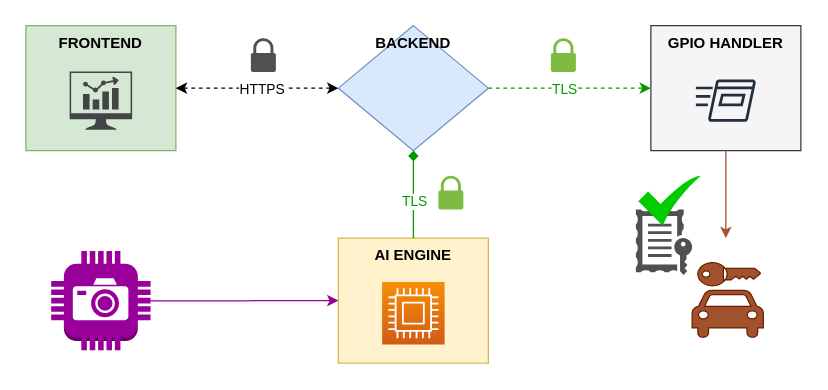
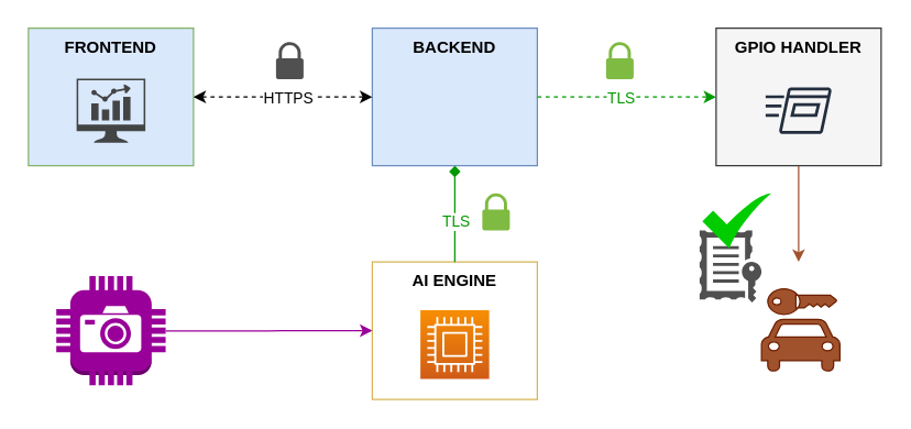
  <mxCell id="0" />
  <mxCell id="1" parent="0" />
  <mxCell id="2" value="" style="sketch=0;pointerEvents=1;shadow=0;dashed=0;html=1;strokeColor=none;fillColor=#505050;labelPosition=center;verticalLabelPosition=bottom;verticalAlign=top;outlineConnect=0;align=center;shape=mxgraph.office.concepts.license;" vertex="1" parent="1"><mxGeometry x="508" y="167" width="45" height="52.5" as="geometry" /></mxCell>
  <mxCell id="3" value="&lt;b&gt;GPIO HANDLER&lt;/b&gt;" style="rounded=0;whiteSpace=wrap;html=1;verticalAlign=top;fillColor=#f5f5f5;strokeColor=#36393d;" vertex="1" parent="1"><mxGeometry x="520" y="20" width="120" height="100" as="geometry" /></mxCell>
  <mxCell id="4" value="" style="group" vertex="1" connectable="0" parent="1"><mxGeometry x="20" y="20" width="120" height="100" as="geometry" /></mxCell>
- <mxCell id="5" value="&lt;b&gt;FRONTEND&lt;/b&gt;" style="rounded=0;whiteSpace=wrap;html=1;verticalAlign=top;fillColor=#d5e8d4;strokeColor=#82b366;" vertex="1" parent="4"><mxGeometry width="120" height="100" as="geometry" /></mxCell>
+ <mxCell id="5" value="&lt;b&gt;FRONTEND&lt;/b&gt;" style="rounded=0;whiteSpace=wrap;html=1;verticalAlign=top;fillColor=#dae8fc;strokeColor=#82b366;" vertex="1" parent="4"><mxGeometry width="120" height="100" as="geometry" /></mxCell>
  <mxCell id="6" value="" style="sketch=0;pointerEvents=1;shadow=0;dashed=0;html=1;strokeColor=none;fillColor=#434445;aspect=fixed;labelPosition=center;verticalLabelPosition=bottom;verticalAlign=top;align=center;outlineConnect=0;shape=mxgraph.vvd.nsx_dashboard;" vertex="1" parent="4"><mxGeometry x="35" y="36.75" width="50" height="46.5" as="geometry" /></mxCell>
  <mxCell id="7" value="" style="group" vertex="1" connectable="0" parent="1"><mxGeometry x="270" y="20" width="120" height="100" as="geometry" /></mxCell>
- <mxCell id="8" value="&lt;b&gt;BACKEND&lt;/b&gt;" style="rhombus;whiteSpace=wrap;html=1;verticalAlign=top;fillColor=#dae8fc;strokeColor=#6c8ebf;" vertex="1" parent="7"><mxGeometry width="120" height="100" as="geometry" /></mxCell>
+ <mxCell id="8" value="&lt;b&gt;BACKEND&lt;/b&gt;" style="rounded=0;whiteSpace=wrap;html=1;verticalAlign=top;fillColor=#dae8fc;strokeColor=#6c8ebf;" vertex="1" parent="7"><mxGeometry width="120" height="100" as="geometry" /></mxCell>
  <mxCell id="9" style="edgeStyle=orthogonalEdgeStyle;rounded=0;orthogonalLoop=1;jettySize=auto;html=1;entryX=0;entryY=0.5;entryDx=0;entryDy=0;startArrow=classic;startFill=1;dashed=1;" edge="1" parent="1" source="5" target="8"><mxGeometry relative="1" as="geometry" /></mxCell>
  <mxCell id="10" value="HTTPS" style="edgeLabel;html=1;align=center;verticalAlign=middle;resizable=0;points=[];" vertex="1" connectable="0" parent="9"><mxGeometry x="-0.145" y="-1" relative="1" as="geometry"><mxPoint x="12" y="-1" as="offset" /></mxGeometry></mxCell>
  <mxCell id="11" value="" style="sketch=0;pointerEvents=1;shadow=0;dashed=0;html=1;strokeColor=none;fillColor=#505050;labelPosition=center;verticalLabelPosition=bottom;verticalAlign=top;outlineConnect=0;align=center;shape=mxgraph.office.security.lock_protected;" vertex="1" parent="1"><mxGeometry x="200" y="30" width="20" height="27" as="geometry" /></mxCell>
  <mxCell id="12" value="" style="group" vertex="1" connectable="0" parent="1"><mxGeometry x="270" y="190" width="120" height="100" as="geometry" /></mxCell>
- <mxCell id="13" value="&lt;b&gt;AI ENGINE&lt;/b&gt;" style="rounded=0;whiteSpace=wrap;html=1;verticalAlign=top;fillColor=#fff2cc;strokeColor=#d6b656;" vertex="1" parent="12"><mxGeometry width="120" height="100" as="geometry" /></mxCell>
+ <mxCell id="13" value="&lt;b&gt;AI ENGINE&lt;/b&gt;" style="rounded=0;whiteSpace=wrap;html=1;verticalAlign=top;fillColor=#ffffff;strokeColor=#d6b656;" vertex="1" parent="12"><mxGeometry width="120" height="100" as="geometry" /></mxCell>
  <mxCell id="14" value="" style="sketch=0;points=[[0,0,0],[0.25,0,0],[0.5,0,0],[0.75,0,0],[1,0,0],[0,1,0],[0.25,1,0],[0.5,1,0],[0.75,1,0],[1,1,0],[0,0.25,0],[0,0.5,0],[0,0.75,0],[1,0.25,0],[1,0.5,0],[1,0.75,0]];outlineConnect=0;fontColor=#232F3E;gradientColor=#F78E04;gradientDirection=north;fillColor=#D05C17;strokeColor=#ffffff;dashed=0;verticalLabelPosition=bottom;verticalAlign=top;align=center;html=1;fontSize=12;fontStyle=0;aspect=fixed;shape=mxgraph.aws4.resourceIcon;resIcon=mxgraph.aws4.compute;" vertex="1" parent="12"><mxGeometry x="35" y="35" width="50" height="50" as="geometry" /></mxCell>
  <mxCell id="15" style="edgeStyle=orthogonalEdgeStyle;rounded=0;orthogonalLoop=1;jettySize=auto;html=1;entryX=0;entryY=0.5;entryDx=0;entryDy=0;strokeColor=#009900;dashed=1;" edge="1" parent="1" source="8" target="3"><mxGeometry relative="1" as="geometry" /></mxCell>
  <mxCell id="16" value="TLS" style="edgeLabel;html=1;align=center;verticalAlign=middle;resizable=0;points=[];fontColor=#009900;" vertex="1" connectable="0" parent="15"><mxGeometry x="-0.163" y="2" relative="1" as="geometry"><mxPoint x="6" y="2" as="offset" /></mxGeometry></mxCell>
  <mxCell id="17" value="" style="sketch=0;pointerEvents=1;shadow=0;dashed=0;html=1;strokeColor=none;labelPosition=center;verticalLabelPosition=bottom;verticalAlign=top;outlineConnect=0;align=center;shape=mxgraph.office.security.lock_protected;fillColor=#7FBA42;" vertex="1" parent="1"><mxGeometry x="350" y="140" width="20" height="27" as="geometry" /></mxCell>
  <mxCell id="18" value="" style="edgeStyle=orthogonalEdgeStyle;rounded=0;orthogonalLoop=1;jettySize=auto;html=1;strokeColor=#009900;entryX=0.5;entryY=1;entryDx=0;entryDy=0;endArrow=diamond;" edge="1" parent="1" source="13" target="8"><mxGeometry relative="1" as="geometry"><mxPoint x="370" y="140" as="targetPoint" /></mxGeometry></mxCell>
  <mxCell id="19" value="TLS" style="edgeLabel;html=1;align=center;verticalAlign=middle;resizable=0;points=[];fontColor=#009900;" vertex="1" connectable="0" parent="18"><mxGeometry x="-0.22" y="3" relative="1" as="geometry"><mxPoint x="3" y="-3" as="offset" /></mxGeometry></mxCell>
  <mxCell id="20" value="" style="sketch=0;pointerEvents=1;shadow=0;dashed=0;html=1;strokeColor=none;labelPosition=center;verticalLabelPosition=bottom;verticalAlign=top;outlineConnect=0;align=center;shape=mxgraph.office.security.lock_protected;fillColor=#7FBA42;" vertex="1" parent="1"><mxGeometry x="440" y="30" width="20" height="27" as="geometry" /></mxCell>
  <mxCell id="21" style="edgeStyle=orthogonalEdgeStyle;rounded=0;orthogonalLoop=1;jettySize=auto;html=1;entryX=0;entryY=0.5;entryDx=0;entryDy=0;strokeColor=#990099;" edge="1" parent="1" source="22" target="13"><mxGeometry relative="1" as="geometry" /></mxCell>
  <mxCell id="22" value="" style="outlineConnect=0;dashed=0;verticalLabelPosition=bottom;verticalAlign=top;align=center;html=1;shape=mxgraph.aws3.camera;fillColor=#990099;fontColor=#ffffff;strokeColor=#432D57;" vertex="1" parent="1"><mxGeometry x="40.25" y="200.25" width="79.5" height="79.5" as="geometry" /></mxCell>
  <mxCell id="23" value="" style="sketch=0;outlineConnect=0;fontColor=#232F3E;gradientColor=none;strokeColor=#232F3E;fillColor=none;dashed=0;verticalLabelPosition=bottom;verticalAlign=top;align=center;html=1;fontSize=12;fontStyle=0;aspect=fixed;shape=mxgraph.aws4.resourceIcon;resIcon=mxgraph.aws4.run_command;" vertex="1" parent="1"><mxGeometry x="550" y="50" width="60" height="60" as="geometry" /></mxCell>
  <mxCell id="24" style="edgeStyle=orthogonalEdgeStyle;rounded=0;orthogonalLoop=1;jettySize=auto;html=1;strokeColor=#A0522D;exitX=0.5;exitY=1;exitDx=0;exitDy=0;" edge="1" parent="1" source="3"><mxGeometry relative="1" as="geometry"><mxPoint x="130" y="250" as="sourcePoint" /><mxPoint x="580" y="190" as="targetPoint" /></mxGeometry></mxCell>
  <mxCell id="25" value="" style="shape=mxgraph.signs.travel.car_rental;html=1;pointerEvents=1;verticalLabelPosition=bottom;verticalAlign=top;align=center;fillColor=#a0522d;fontColor=#ffffff;strokeColor=#6D1F00;" vertex="1" parent="1"><mxGeometry x="553" y="209.5" width="57" height="61" as="geometry" /></mxCell>
  <mxCell id="26" value="" style="sketch=0;html=1;aspect=fixed;strokeColor=none;shadow=0;align=center;fillColor=#00CC00;verticalAlign=top;labelPosition=center;verticalLabelPosition=bottom;shape=mxgraph.gcp2.check" vertex="1" parent="1"><mxGeometry x="510" y="140" width="50.01" height="40" as="geometry" /></mxCell>
